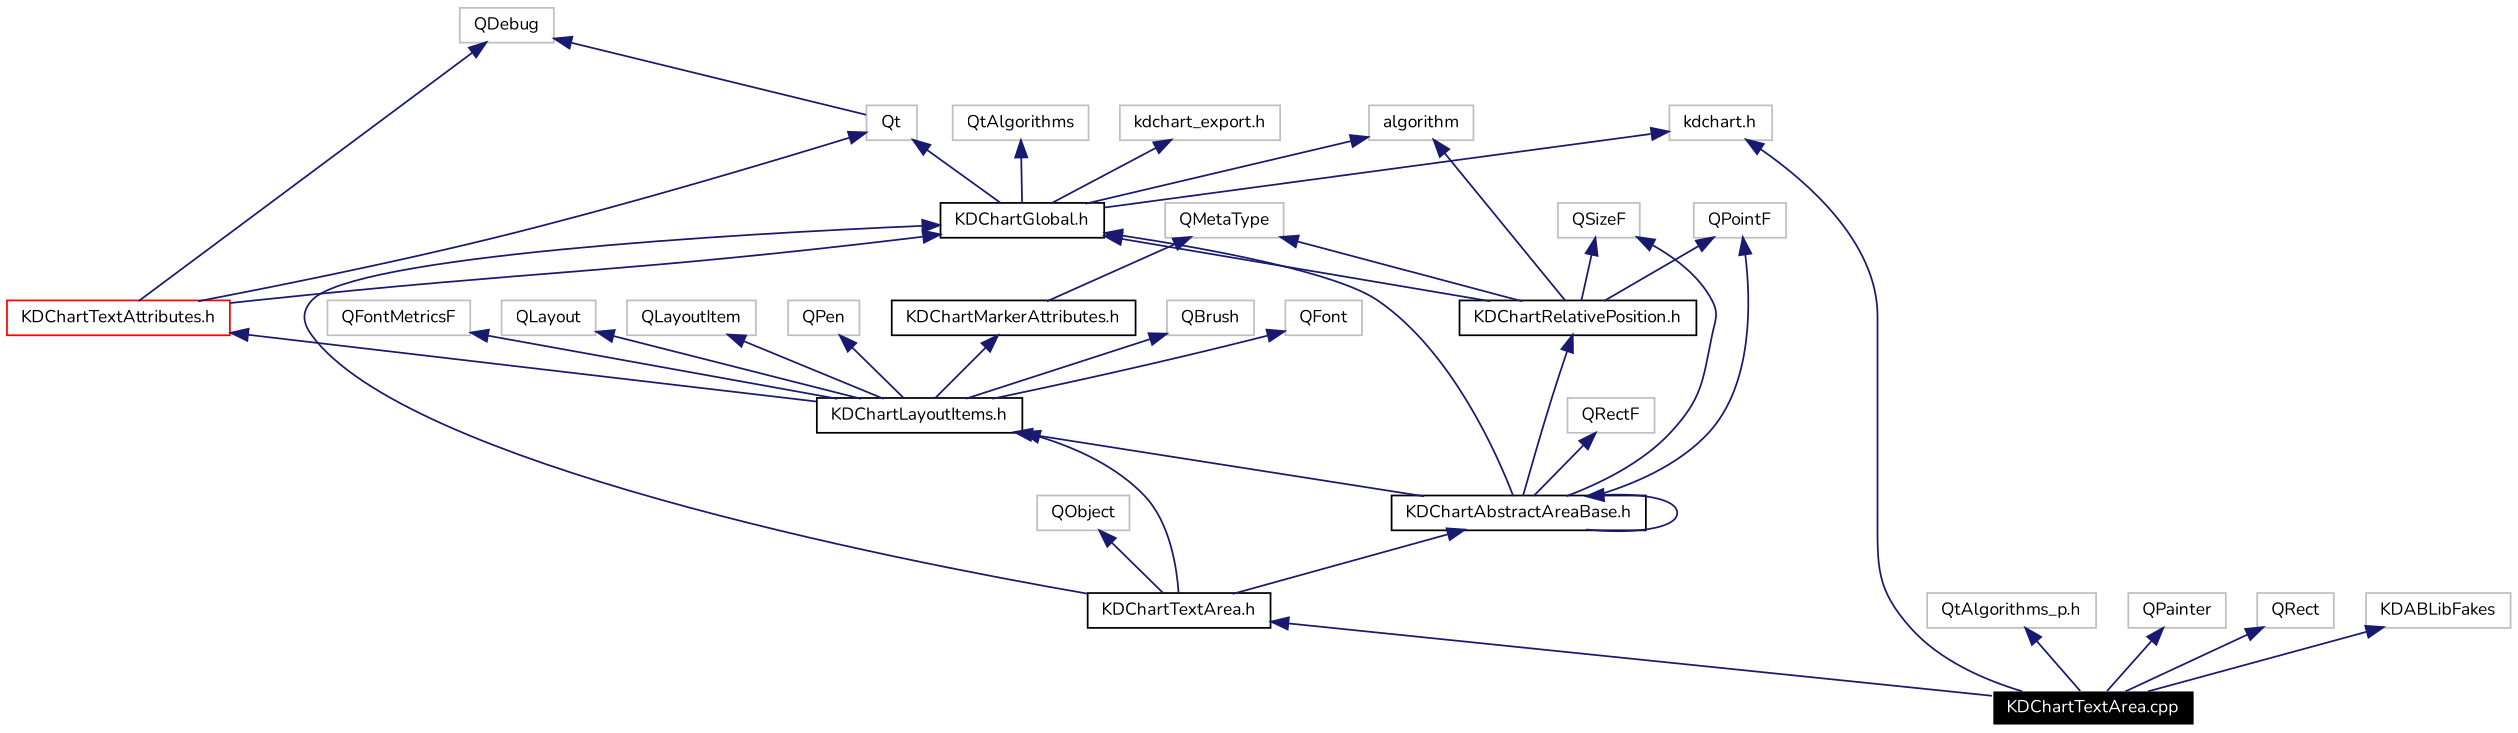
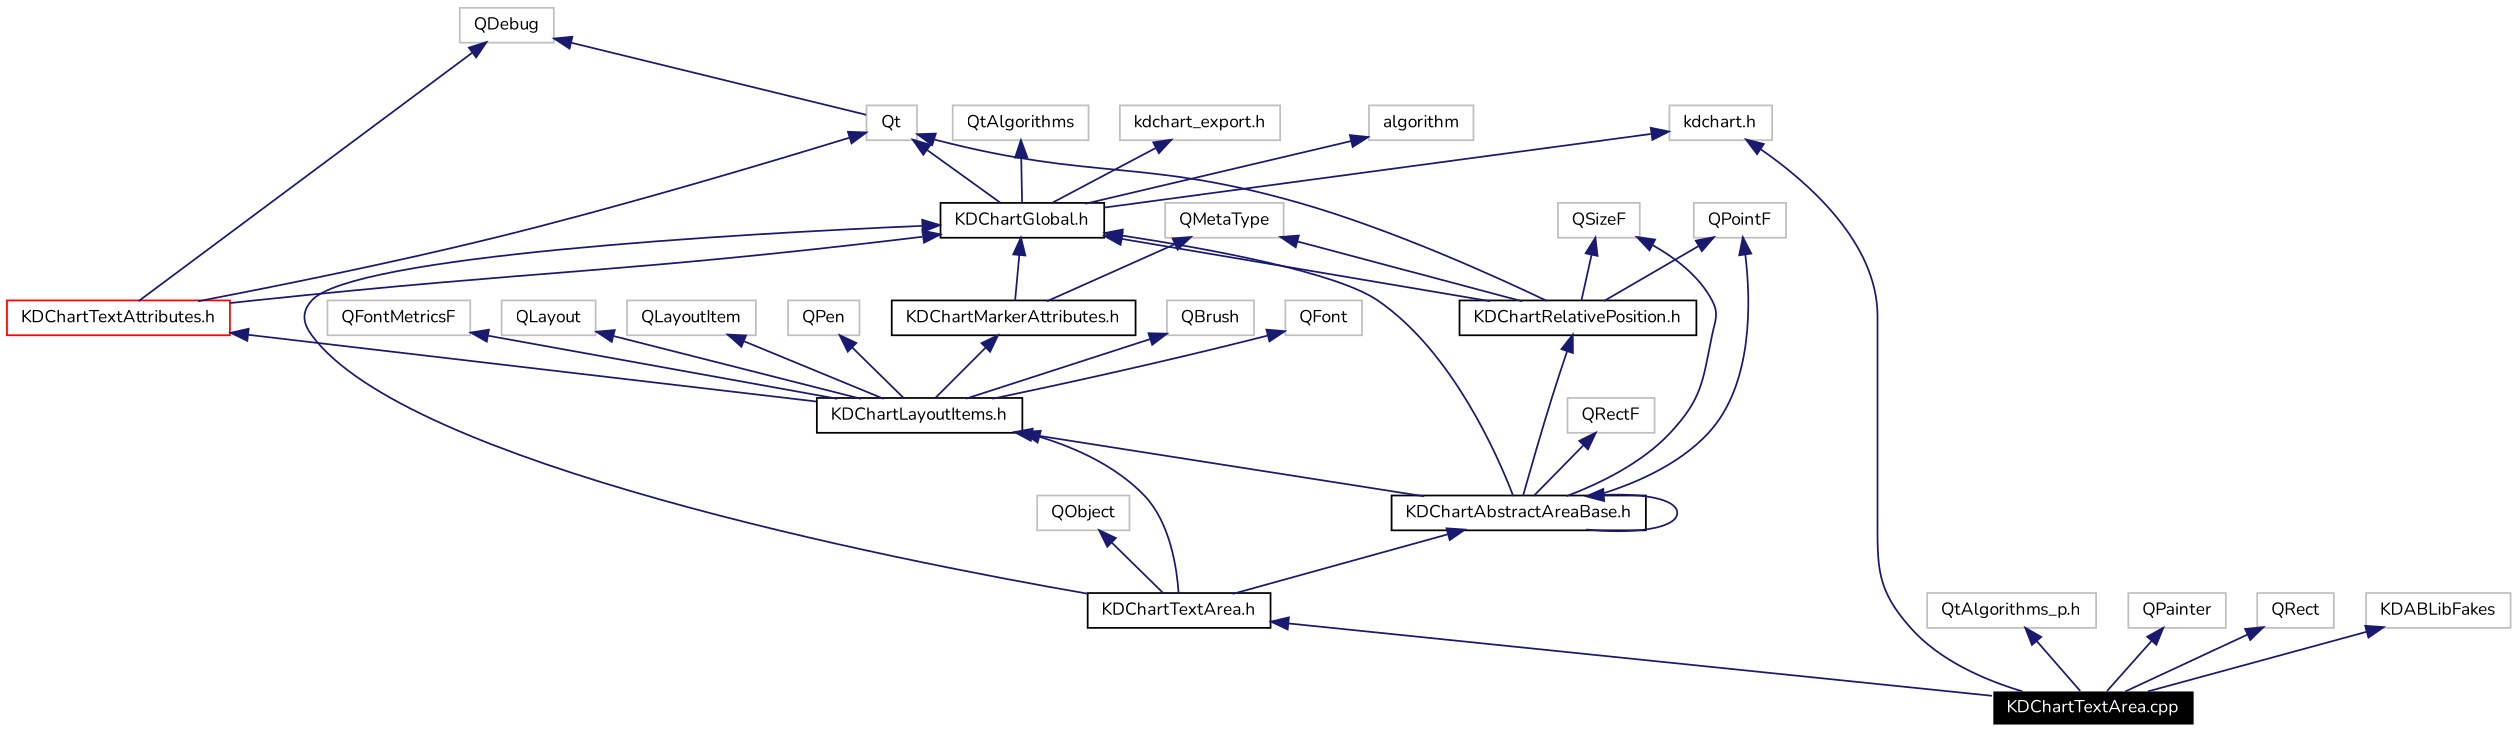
  digraph {
    fontname=Nunito
    node [color=grey75 fontname=Nunito fontsize=10 shape=record]
    edge [color=midnightblue dir=back fontname=Nunito fontsize=10 labelfontname=Helvetica labelfontsize=10 style=solid]
    n1 [color=white fillcolor=black fontcolor=white height=0.2 label="KDChartTextArea.cpp" style=filled width=0.4]
    n2 [color=black height=0.2 label="KDChartTextArea.h" width=0.4]
    n3 [height=0.2 label=QObject width=0.4]
    n4 [color=black height=0.2 label="KDChartGlobal.h" width=0.4]
    n5 [color=black height=0.2 label="KDChartAbstractAreaBase.h" width=0.4]
    n6 [color=red height=0.2 label="KDChartTextAttributes.h" width=0.4]
    n7 [color=black height=0.2 label="KDChartMarkerAttributes.h" width=0.4]
    n8 [color=black height=0.2 label="KDChartRelativePosition.h" width=0.4]
    n9 [color=black height=0.2 label="KDChartLayoutItems.h" width=0.4]
    n10 [height=0.2 label="kdchart.h" width=0.4]
    n11 [height=0.2 label="kdchart_export.h" width=0.4]
    n12 [height=0.2 label=QtAlgorithms width=0.4]
    n13 [height=0.2 label=algorithm width=0.4]
    n14 [height=0.2 label=Qt width=0.4]
    n15 [height=0.2 label=QPointF width=0.4]
    n16 [height=0.2 label=QSizeF width=0.4]
    n17 [height=0.2 label=QRectF width=0.4]
    n18 [height=0.2 label=QBrush width=0.4]
    n19 [height=0.2 label=QFont width=0.4]
    n20 [height=0.2 label=QFontMetricsF width=0.4]
    n21 [height=0.2 label=QLayout width=0.4]
    n22 [height=0.2 label=QLayoutItem width=0.4]
    n23 [height=0.2 label=QPen width=0.4]
    n24 [height=0.2 label=QDebug width=0.4]
    n25 [height=0.2 label=QMetaType width=0.4]
    n26 [height=0.2 label="QtAlgorithms_p.h" width=0.4]
    n27 [height=0.2 label=QPainter width=0.4]
    n28 [height=0.2 label=QRect width=0.4]
    n29 [height=0.2 label=KDABLibFakes width=0.4]
    n2 -> n1
    n3 -> n2
    n4 -> n2
    n4 -> n5
    n4 -> n6
+   n4 -> n7
    n4 -> n8
    n5 -> n2
    n5 -> n5
    n6 -> n9
    n7 -> n9
    n8 -> n5
    n9 -> n2
    n9 -> n5
    n10 -> n1
    n10 -> n4
    n11 -> n4
    n12 -> n4
    n13 -> n4
    n14 -> n4
    n14 -> n6
-   n13 -> n8
+   n14 -> n8
    n15 -> n5
    n15 -> n8
    n16 -> n5
    n16 -> n8
    n17 -> n5
    n18 -> n9
    n19 -> n9
    n20 -> n9
    n21 -> n9
    n22 -> n9
    n23 -> n9
    n24 -> n6
    n24 -> n14
    n25 -> n7
    n25 -> n8
    n26 -> n1
    n27 -> n1
    n28 -> n1
    n29 -> n1
  }
